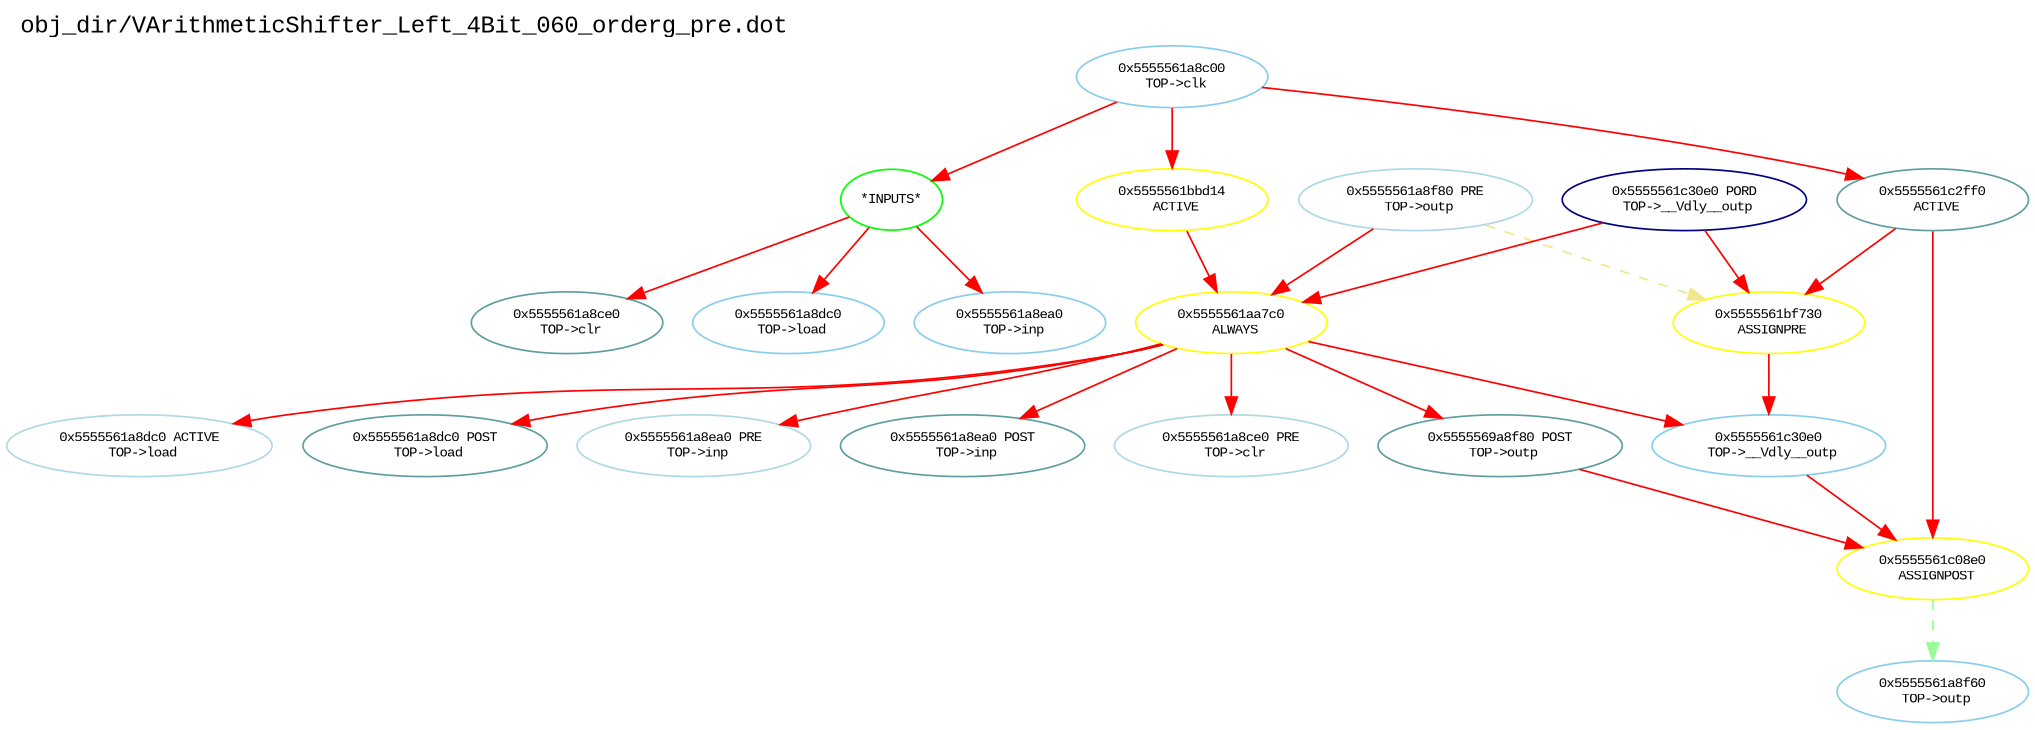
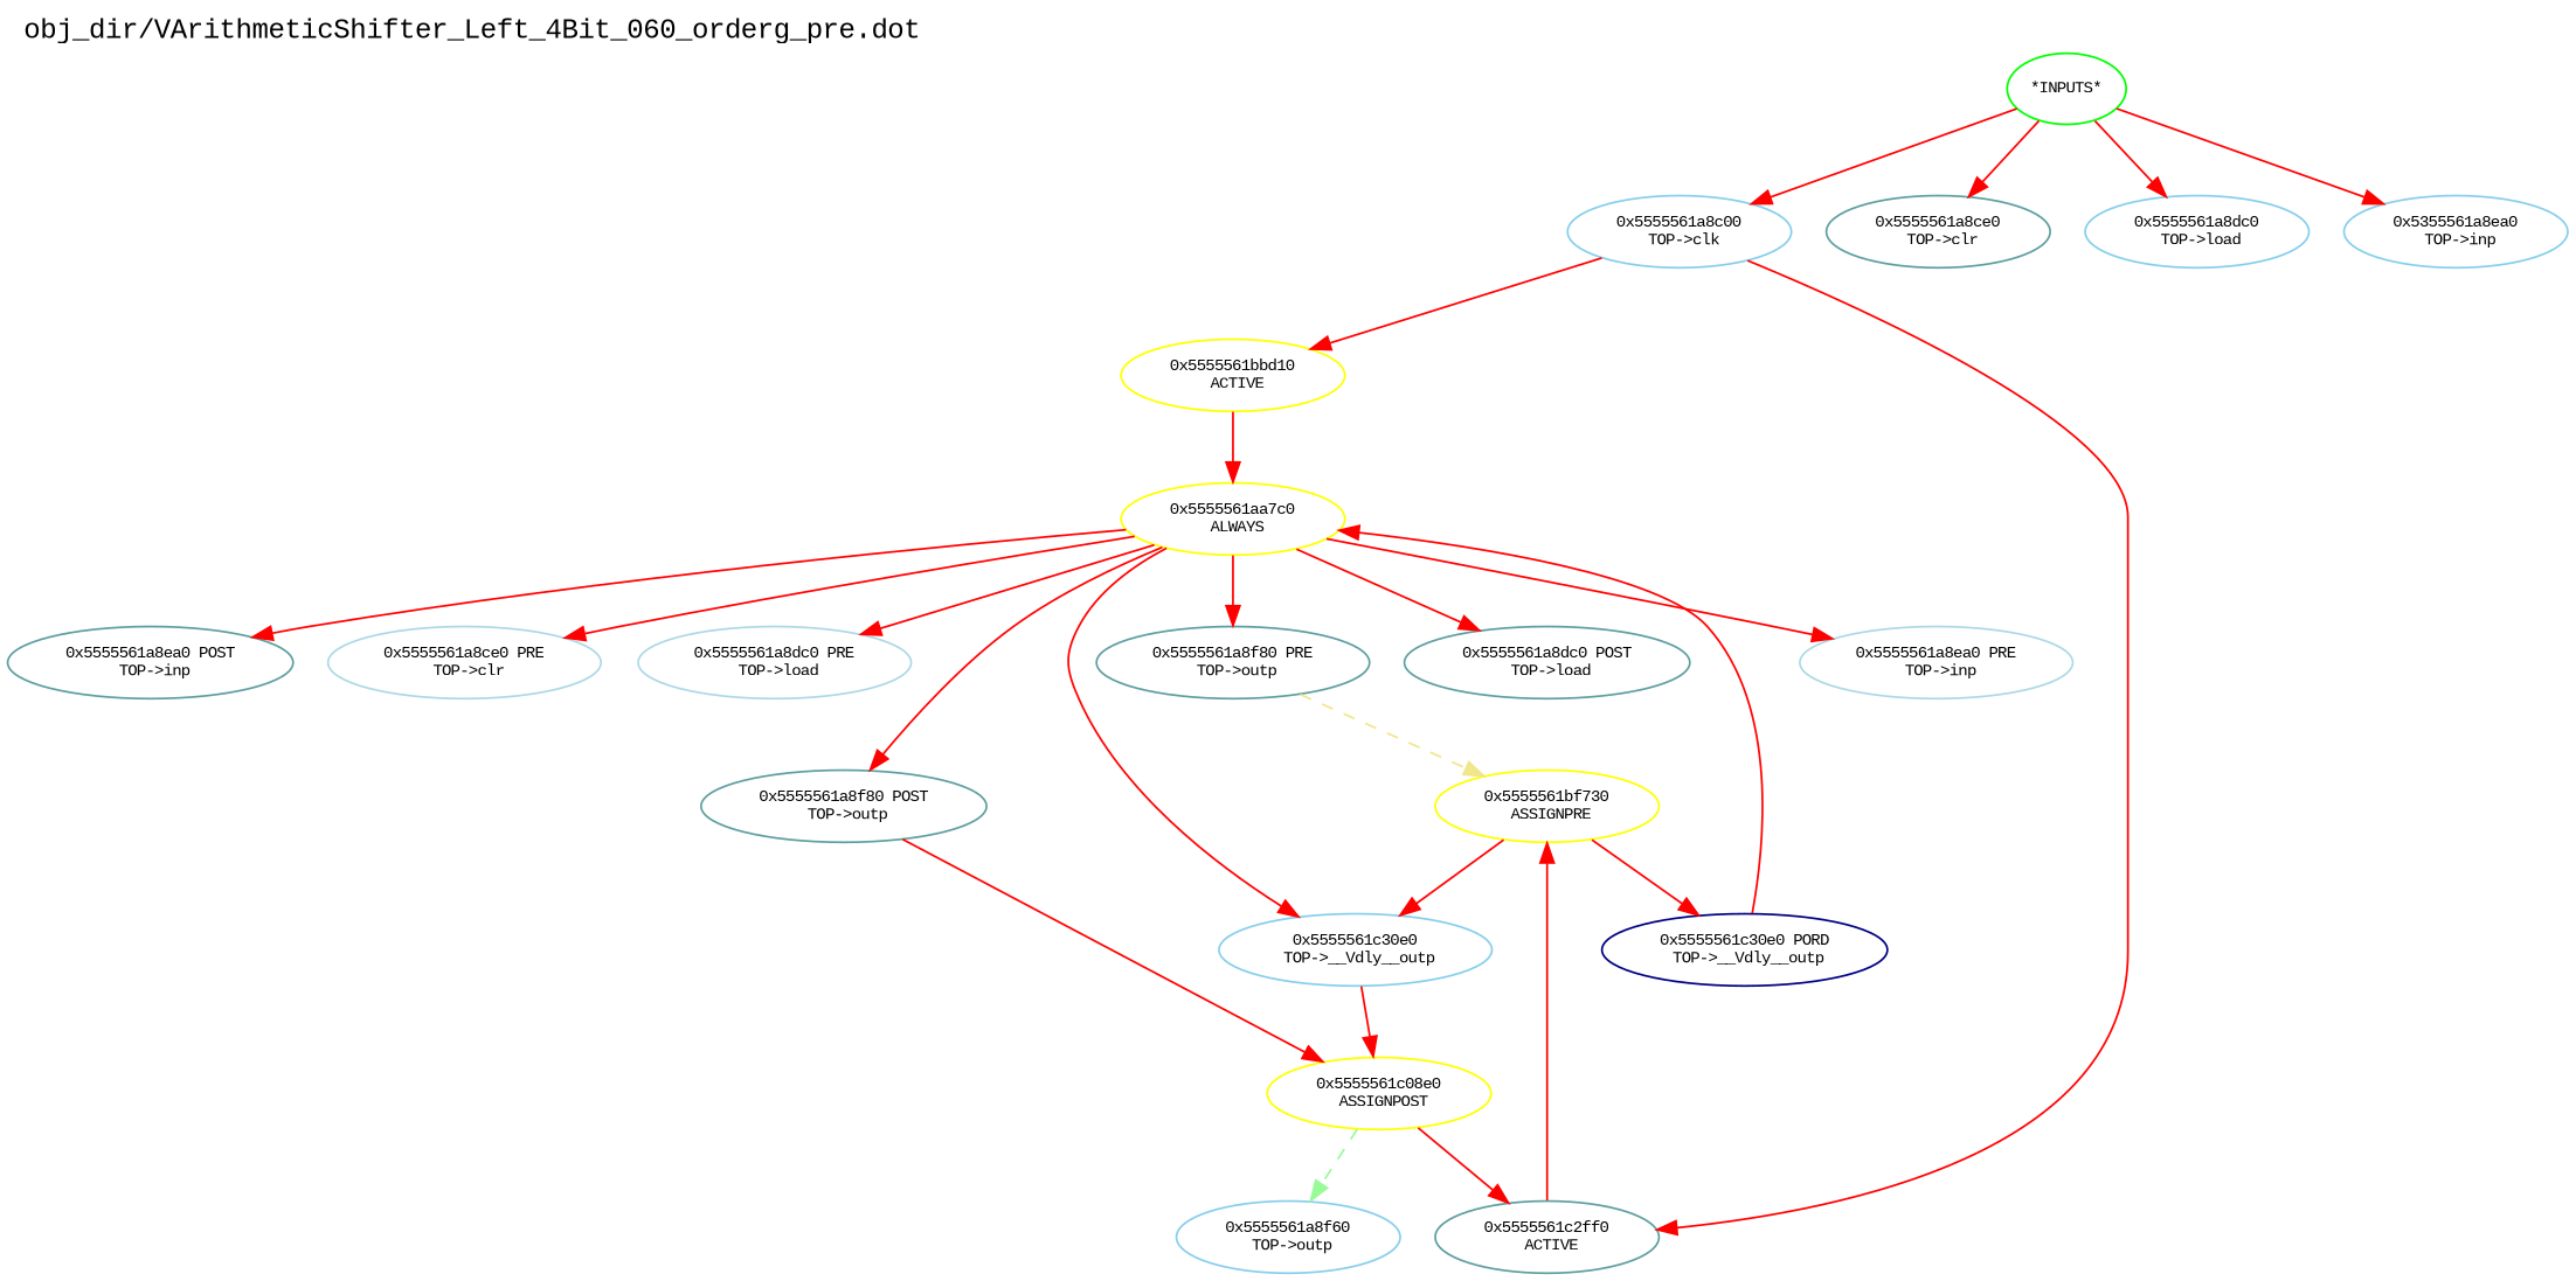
  digraph {
    fontname="Liberation Mono"
    label="obj_dir/VArithmeticShifter_Left_4Bit_060_orderg_pre.dot"
    labeljust=l
    labelloc=t
    rankdir=TB
    node [color=skyblue fontname="Liberation Mono" fontsize=8]
    edge [color=red fontname="Liberation Mono" fontsize=8 weight=32]
    n1 [color=green label="*INPUTS*"]
    n2 [label="0x5555561a8c00\n TOP->clk"]
    n3 [color=CadetBlue label="0x5555561a8ce0\n TOP->clr"]
    n4 [label="0x5555561a8dc0\n TOP->load"]
-   n5 [label="0x5555561a8ea0\n TOP->inp"]
-   n6 [color=yellow label="0x5555561bbd14\n ACTIVE"]
+   n5 [label="0x5355561a8ea0\n TOP->inp"]
+   n6 [color=yellow label="0x5555561bbd10\n ACTIVE"]
    n7 [color=CadetBlue label="0x5555561c2ff0\n ACTIVE"]
    n8 [color=yellow label="0x5555561aa7c0\n ALWAYS"]
    n9 [color=yellow label="0x5555561bf730\n ASSIGNPRE"]
    n10 [color=yellow label="0x5555561c08e0\n ASSIGNPOST"]
-   n11 [color=lightblue label="0x5555561a8dc0 ACTIVE\n TOP->load"]
+   n11 [color=lightblue label="0x5555561a8dc0 PRE\n TOP->load"]
    n12 [color=CadetBlue label="0x5555561a8dc0 POST\n TOP->load"]
    n13 [color=lightblue label="0x5555561a8ea0 PRE\n TOP->inp"]
    n14 [color=CadetBlue label="0x5555561a8ea0 POST\n TOP->inp"]
    n15 [color=lightblue label="0x5555561a8ce0 PRE\n TOP->clr"]
-   n16 [color=lightblue label="0x5555561a8f80 PRE\n TOP->outp"]
-   n17 [color=CadetBlue label="0x5555569a8f80 POST\n TOP->outp"]
+   n16 [color=CadetBlue label="0x5555561a8f80 PRE\n TOP->outp"]
+   n17 [color=CadetBlue label="0x5555561a8f80 POST\n TOP->outp"]
    n18 [label="0x5555561c30e0\n TOP->__Vdly__outp"]
    n19 [color=NavyBlue label="0x5555561c30e0 PORD\n TOP->__Vdly__outp"]
    n20 [label="0x5555561a8f60\n TOP->outp"]
-   n2 -> n1 [weight=1]
+   n1 -> n2 [weight=1]
    n1 -> n3 [weight=1]
    n1 -> n4 [weight=1]
    n1 -> n5 [weight=1]
    n2 -> n6 [weight=8]
    n2 -> n7 [weight=8]
    n6 -> n8
    n7 -> n9
-   n7 -> n10
+   n10 -> n7
    n8 -> n11
    n8 -> n12 [weight=2]
    n8 -> n13
    n8 -> n14 [weight=2]
    n8 -> n15
-   n16 -> n8
+   n8 -> n16
    n8 -> n17 [weight=2]
    n8 -> n18
    n9 -> n18
-   n19 -> n9
+   n9 -> n19
    n10 -> n20 [color=PaleGreen style=dashed weight=1]
    n16 -> n9 [color=khaki style=dashed weight=3]
    n17 -> n10 [weight=2]
    n18 -> n10 [weight=8]
    n19 -> n8
  }
